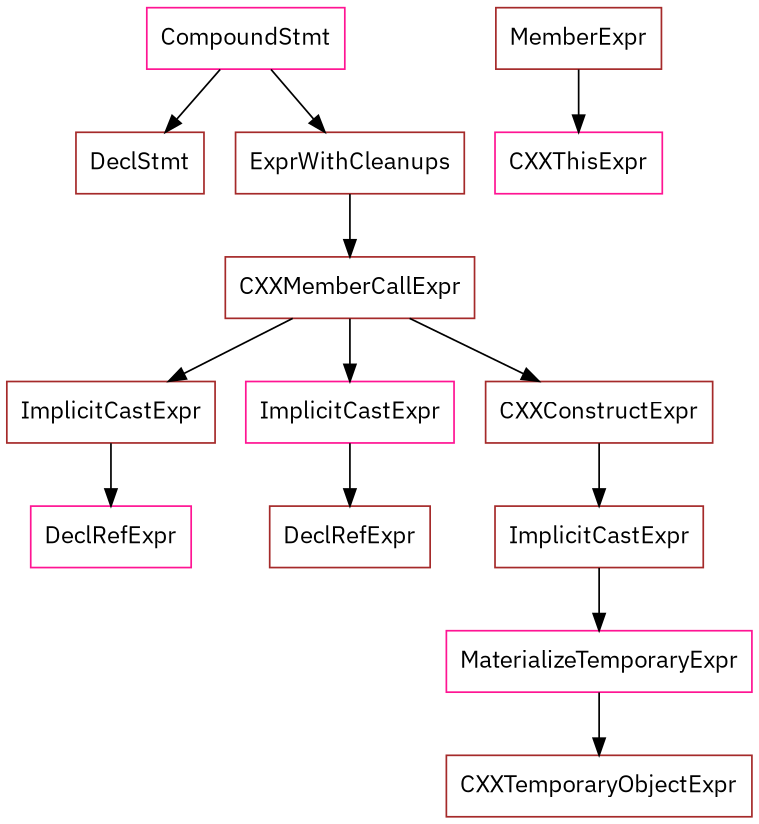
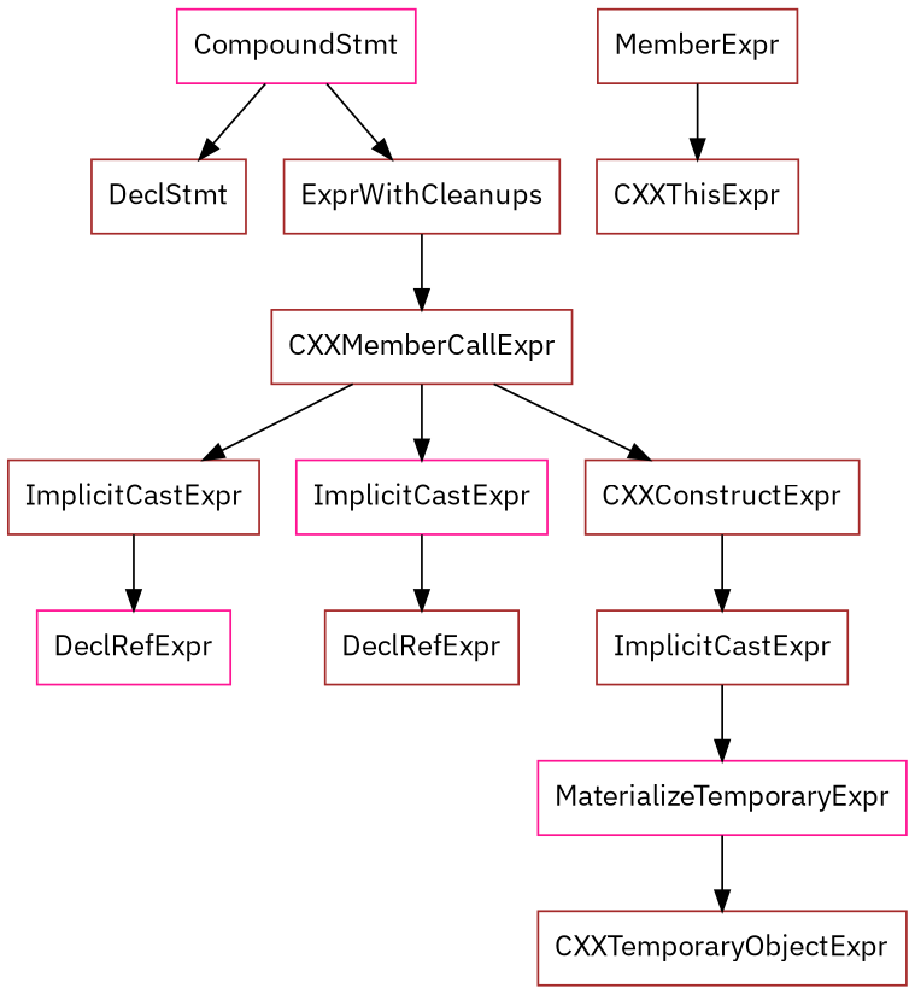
  digraph {
    fontname="IBM Plex Sans"
    node [color=brown fontname="IBM Plex Sans" shape=record]
    edge [fontname="IBM Plex Sans"]
    n1 [color=deeppink label="{CompoundStmt}"]
    n2 [label="{DeclStmt}"]
    n3 [label="{ExprWithCleanups}"]
    n4 [label="{CXXMemberCallExpr}"]
    n5 [label="{ImplicitCastExpr}"]
    n6 [color=deeppink label="{ImplicitCastExpr}"]
    n7 [label="{CXXConstructExpr}"]
    n8 [label="{MemberExpr}"]
-   n9 [color=deeppink label="{CXXThisExpr}"]
+   n9 [label="{CXXThisExpr}"]
    n10 [color=deeppink label="{DeclRefExpr}"]
    n11 [label="{DeclRefExpr}"]
    n12 [label="{ImplicitCastExpr}"]
    n13 [color=deeppink label="{MaterializeTemporaryExpr}"]
    n14 [label="{CXXTemporaryObjectExpr}"]
    n1 -> n2
    n1 -> n3
    n3 -> n4
    n4 -> n5
    n4 -> n6
    n4 -> n7
    n5 -> n10
    n6 -> n11
    n7 -> n12
    n8 -> n9
    n12 -> n13
    n13 -> n14
  }
